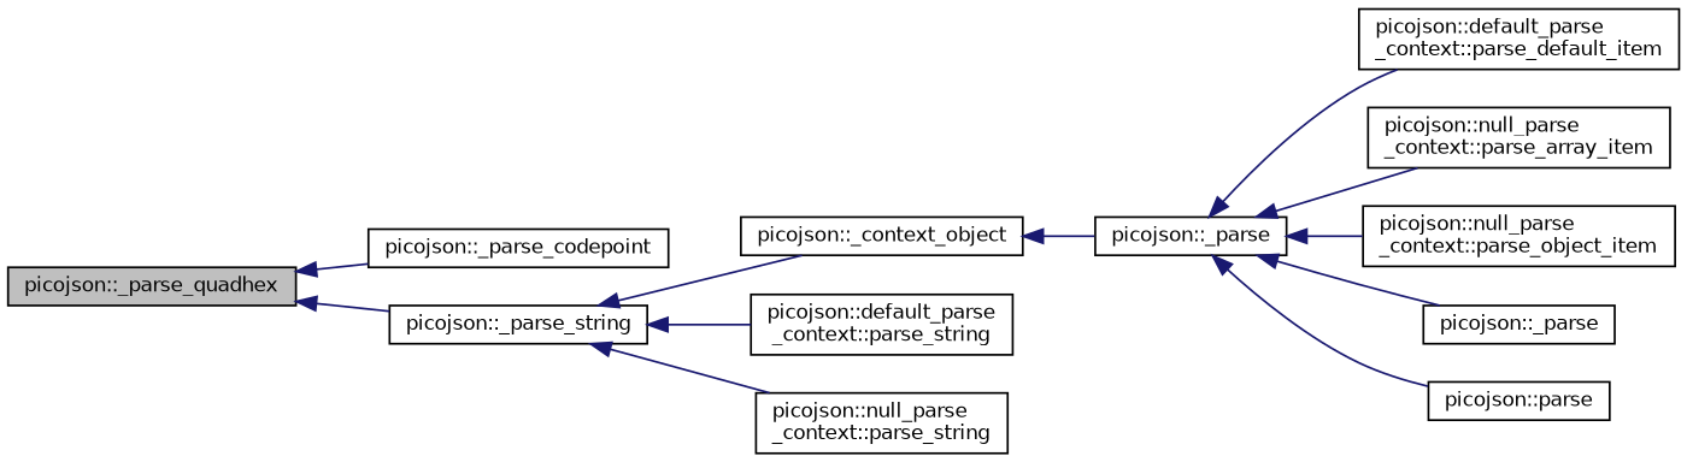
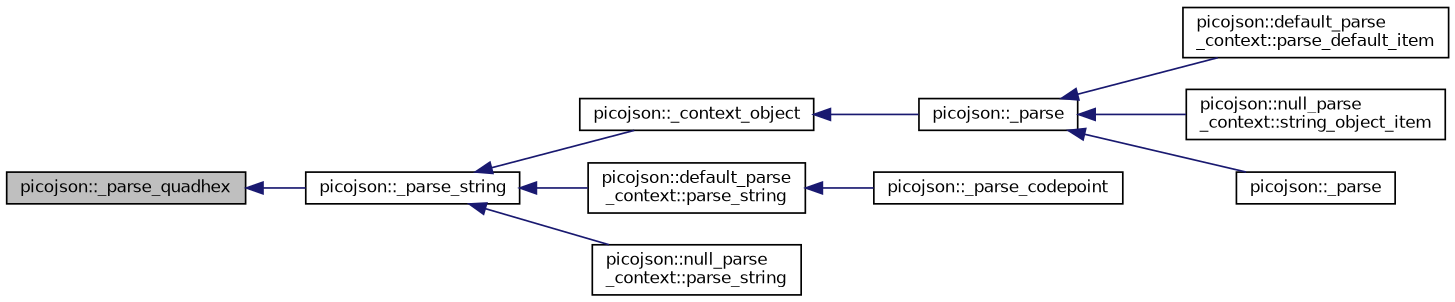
  digraph {
    rankdir=LR
    node [color=black fillcolor=white fontname=Helvetica fontsize=10 shape=record style=filled]
    edge [color=midnightblue dir=back fontname=Helvetica fontsize=10 labelfontname=Helvetica labelfontsize=10 style=solid]
    n1 [fillcolor=grey75 fontcolor=black height=0.2 label="picojson::_parse_quadhex" width=0.4]
    n2 [height=0.2 label="picojson::_parse_codepoint" width=0.4]
    n3 [height=0.2 label="picojson::_parse_string" width=0.4]
    n4 [height=0.2 label="picojson::_context_object" width=0.4]
    n5 [height=0.2 label="picojson::default_parse\l_context::parse_string" width=0.4]
    n6 [height=0.2 label="picojson::null_parse\l_context::parse_string" width=0.4]
    n7 [height=0.2 label="picojson::_parse" width=0.4]
    n8 [height=0.2 label="picojson::default_parse\l_context::parse_default_item" width=0.4]
-   n9 [height=0.2 label="picojson::null_parse\l_context::parse_array_item" width=0.4]
-   n10 [height=0.2 label="picojson::null_parse\l_context::parse_object_item" width=0.4]
+   n10 [height=0.2 label="picojson::null_parse\l_context::string_object_item" width=0.4]
    n11 [height=0.2 label="picojson::_parse" width=0.4]
-   n12 [height=0.2 label="picojson::parse" width=0.4]
-   n1 -> n2
+   n5 -> n2
    n1 -> n3
    n3 -> n4
    n3 -> n5
    n3 -> n6
    n4 -> n7
    n7 -> n8
-   n7 -> n9
    n7 -> n10
    n7 -> n11
-   n7 -> n12
  }
